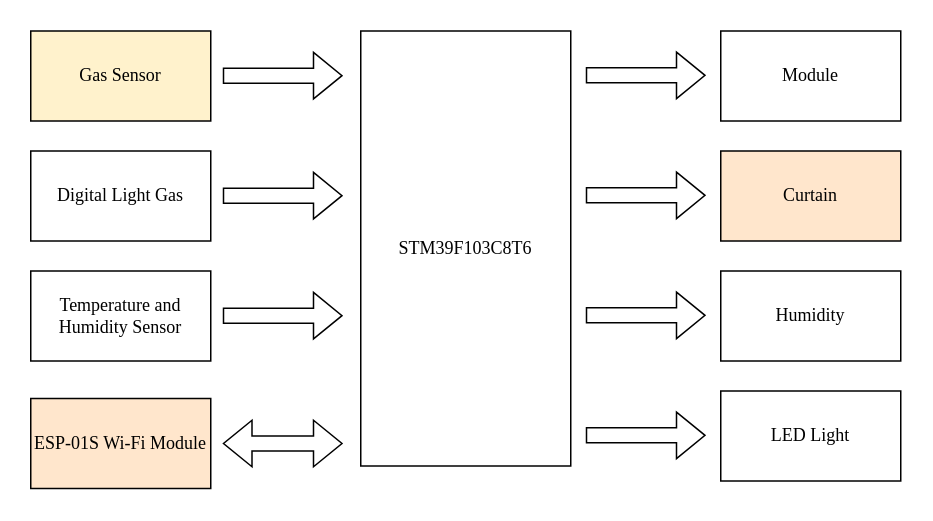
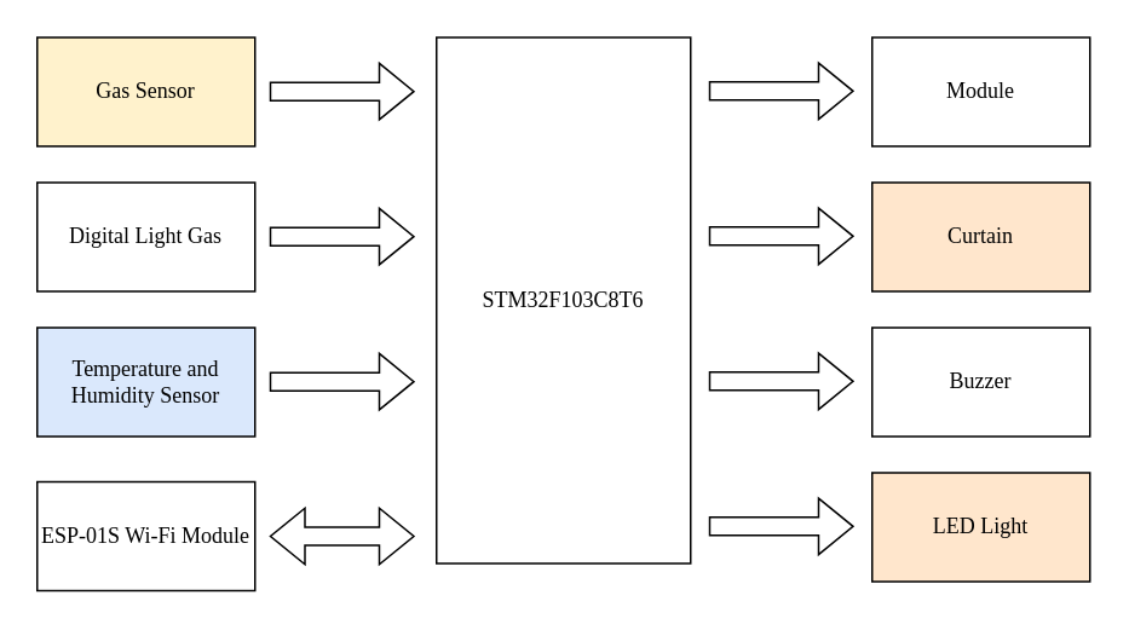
  <mxCell id="0" />
  <mxCell id="1" parent="0" />
- <mxCell id="2" value="&lt;div&gt;&lt;font face=&quot;Times New Roman&quot;&gt;STM39F103C8T6&lt;/font&gt;&lt;/div&gt;" style="rounded=0;whiteSpace=wrap;html=1;" parent="1" vertex="1"><mxGeometry x="240" y="20" width="140" height="290" as="geometry" /></mxCell>
+ <mxCell id="2" value="&lt;div&gt;&lt;font face=&quot;Times New Roman&quot;&gt;STM32F103C8T6&lt;/font&gt;&lt;/div&gt;" style="rounded=0;whiteSpace=wrap;html=1;" parent="1" vertex="1"><mxGeometry x="240" y="20" width="140" height="290" as="geometry" /></mxCell>
  <mxCell id="3" value="&lt;font face=&quot;Times New Roman&quot;&gt;&lt;span lang=&quot;en&quot; class=&quot;ILfuVd&quot;&gt;&lt;span class=&quot;hgKElc&quot;&gt;Gas Sensor&lt;/span&gt;&lt;/span&gt;&lt;/font&gt;" style="rounded=0;whiteSpace=wrap;html=1;fillColor=#fff2cc;" parent="1" vertex="1"><mxGeometry x="20" y="20" width="120" height="60" as="geometry" /></mxCell>
  <mxCell id="4" value="&lt;font face=&quot;Times New Roman&quot;&gt;&lt;span lang=&quot;en&quot; class=&quot;NA6bn BxUVEf ILfuVd&quot;&gt;&lt;span class=&quot;hgKElc&quot;&gt;Digital Light Gas&lt;/span&gt;&lt;/span&gt;&lt;/font&gt;" style="rounded=0;whiteSpace=wrap;html=1;" parent="1" vertex="1"><mxGeometry x="20" y="100" width="120" height="60" as="geometry" /></mxCell>
- <mxCell id="5" value="&lt;font face=&quot;Times New Roman&quot;&gt;ESP-01S Wi-Fi Module&lt;br&gt;&lt;/font&gt;" style="rounded=0;whiteSpace=wrap;html=1;fillColor=#ffe6cc;" parent="1" vertex="1"><mxGeometry x="20" y="265" width="120" height="60" as="geometry" /></mxCell>
+ <mxCell id="5" value="&lt;font face=&quot;Times New Roman&quot;&gt;ESP-01S Wi-Fi Module&lt;br&gt;&lt;/font&gt;" style="rounded=0;whiteSpace=wrap;html=1;" parent="1" vertex="1"><mxGeometry x="20" y="265" width="120" height="60" as="geometry" /></mxCell>
  <mxCell id="6" value="" style="shape=flexArrow;endArrow=classic;html=1;rounded=0;" parent="1" edge="1"><mxGeometry width="50" height="50" relative="1" as="geometry"><mxPoint x="148" y="49.76" as="sourcePoint" /><mxPoint x="228" y="49.76" as="targetPoint" /></mxGeometry></mxCell>
  <mxCell id="7" value="" style="shape=flexArrow;endArrow=classic;html=1;rounded=0;" parent="1" edge="1"><mxGeometry width="50" height="50" relative="1" as="geometry"><mxPoint x="148" y="129.76" as="sourcePoint" /><mxPoint x="228" y="129.76" as="targetPoint" /></mxGeometry></mxCell>
  <mxCell id="8" value="" style="shape=flexArrow;endArrow=classic;startArrow=classic;html=1;rounded=0;" parent="1" edge="1"><mxGeometry width="100" height="100" relative="1" as="geometry"><mxPoint x="148" y="295" as="sourcePoint" /><mxPoint x="228" y="295" as="targetPoint" /></mxGeometry></mxCell>
  <mxCell id="9" value="&lt;font face=&quot;Times New Roman&quot;&gt;Module&lt;/font&gt;" style="rounded=0;whiteSpace=wrap;html=1;" parent="1" vertex="1"><mxGeometry x="480" y="20" width="120" height="60" as="geometry" /></mxCell>
  <mxCell id="10" value="" style="shape=flexArrow;endArrow=classic;html=1;rounded=0;" parent="1" edge="1"><mxGeometry width="50" height="50" relative="1" as="geometry"><mxPoint x="390" y="49.58" as="sourcePoint" /><mxPoint x="470" y="49.58" as="targetPoint" /></mxGeometry></mxCell>
  <mxCell id="11" value="" style="shape=flexArrow;endArrow=classic;html=1;rounded=0;" parent="1" edge="1"><mxGeometry width="50" height="50" relative="1" as="geometry"><mxPoint x="390" y="129.58" as="sourcePoint" /><mxPoint x="470" y="129.58" as="targetPoint" /></mxGeometry></mxCell>
  <mxCell id="12" value="&lt;font face=&quot;Times New Roman&quot;&gt;Curtain&lt;/font&gt;" style="rounded=0;whiteSpace=wrap;html=1;fillColor=#ffe6cc;" parent="1" vertex="1"><mxGeometry x="480" y="100" width="120" height="60" as="geometry" /></mxCell>
  <mxCell id="13" value="" style="shape=flexArrow;endArrow=classic;html=1;rounded=0;" parent="1" edge="1"><mxGeometry width="50" height="50" relative="1" as="geometry"><mxPoint x="390" y="209.58" as="sourcePoint" /><mxPoint x="470" y="209.58" as="targetPoint" /></mxGeometry></mxCell>
- <mxCell id="14" value="&lt;font face=&quot;Times New Roman&quot;&gt;Humidity&lt;/font&gt;" style="rounded=0;whiteSpace=wrap;html=1;" parent="1" vertex="1"><mxGeometry x="480" y="180" width="120" height="60" as="geometry" /></mxCell>
+ <mxCell id="14" value="&lt;font face=&quot;Times New Roman&quot;&gt;Buzzer&lt;/font&gt;" style="rounded=0;whiteSpace=wrap;html=1;" parent="1" vertex="1"><mxGeometry x="480" y="180" width="120" height="60" as="geometry" /></mxCell>
  <mxCell id="15" value="" style="shape=flexArrow;endArrow=classic;html=1;rounded=0;" parent="1" edge="1"><mxGeometry width="50" height="50" relative="1" as="geometry"><mxPoint x="390" y="289.58" as="sourcePoint" /><mxPoint x="470" y="289.58" as="targetPoint" /></mxGeometry></mxCell>
- <mxCell id="16" value="&lt;font face=&quot;Times New Roman&quot;&gt;LED Light&lt;/font&gt;" style="rounded=0;whiteSpace=wrap;html=1;" parent="1" vertex="1"><mxGeometry x="480" y="260" width="120" height="60" as="geometry" /></mxCell>
- <mxCell id="17" value="&lt;div class=&quot;YNk70c EjQTId&quot;&gt;&lt;div class=&quot;Kevs9 SLPe5b&quot;&gt;&lt;div&gt;&lt;/div&gt;&lt;/div&gt;&lt;/div&gt;&lt;div role=&quot;main&quot; id=&quot;center_col&quot; class=&quot;s6JM6d ufC5Cb&quot;&gt;&lt;div id=&quot;res&quot; class=&quot;eqAnXb&quot;&gt;&lt;div id=&quot;topstuff&quot;&gt;&lt;/div&gt;&lt;div id=&quot;search&quot;&gt;&lt;div data-ved=&quot;2ahUKEwinz93QgbWNAxVMxjgGHVEjJv0QGnoECAIQCg&quot; data-hveid=&quot;CAIQCg&quot;&gt;&lt;div id=&quot;rso&quot; data-async-context=&quot;query:what%20sensor%20is%20DHT11&quot; class=&quot;dURPMd&quot;&gt;&lt;div class=&quot;MjjYud&quot;&gt;&lt;/div&gt;&lt;div class=&quot;ULSxyf&quot;&gt;&lt;div class=&quot;MjjYud&quot;&gt;&lt;div data-ved=&quot;2ahUKEwinz93QgbWNAxVMxjgGHVEjJv0QjDYoAHoECBgQAA&quot; data-hveid=&quot;CBgQAA&quot; lang=&quot;zh-SG&quot; class=&quot;wHYlTd Ww4FFb vt6azd wF4fFd JnwWd g-blk&quot;&gt;&lt;div class=&quot;dG2XIf XzTjhb&quot;&gt;&lt;div class=&quot;c2xzTb&quot;&gt;&lt;div&gt;&lt;div&gt;&lt;div class=&quot;xpdopen&quot;&gt;&lt;div class=&quot;ifM9O&quot;&gt;&lt;/div&gt;&lt;/div&gt;&lt;/div&gt;&lt;/div&gt;&lt;/div&gt;&lt;/div&gt;&lt;/div&gt;&lt;/div&gt;&lt;/div&gt;&lt;/div&gt;&lt;/div&gt;&lt;/div&gt;&lt;/div&gt;&lt;/div&gt;&lt;div data-tts-text=&quot;digital temperature and humidity sensor&quot; data-tts=&quot;answers&quot; class=&quot;Z0LcW AZCkJd d2J77b t2b5Cf&quot;&gt;&lt;div class=&quot;IZ6rdc&quot;&gt;&lt;font face=&quot;Times New Roman&quot;&gt;Temperature and Humidity Sensor&lt;/font&gt;&lt;/div&gt;&lt;/div&gt;" style="rounded=0;whiteSpace=wrap;html=1;" parent="1" vertex="1"><mxGeometry x="20" y="180" width="120" height="60" as="geometry" /></mxCell>
+ <mxCell id="16" value="&lt;font face=&quot;Times New Roman&quot;&gt;LED Light&lt;/font&gt;" style="rounded=0;whiteSpace=wrap;html=1;fillColor=#ffe6cc;" parent="1" vertex="1"><mxGeometry x="480" y="260" width="120" height="60" as="geometry" /></mxCell>
+ <mxCell id="17" value="&lt;div class=&quot;YNk70c EjQTId&quot;&gt;&lt;div class=&quot;Kevs9 SLPe5b&quot;&gt;&lt;div&gt;&lt;/div&gt;&lt;/div&gt;&lt;/div&gt;&lt;div role=&quot;main&quot; id=&quot;center_col&quot; class=&quot;s6JM6d ufC5Cb&quot;&gt;&lt;div id=&quot;res&quot; class=&quot;eqAnXb&quot;&gt;&lt;div id=&quot;topstuff&quot;&gt;&lt;/div&gt;&lt;div id=&quot;search&quot;&gt;&lt;div data-ved=&quot;2ahUKEwinz93QgbWNAxVMxjgGHVEjJv0QGnoECAIQCg&quot; data-hveid=&quot;CAIQCg&quot;&gt;&lt;div id=&quot;rso&quot; data-async-context=&quot;query:what%20sensor%20is%20DHT11&quot; class=&quot;dURPMd&quot;&gt;&lt;div class=&quot;MjjYud&quot;&gt;&lt;/div&gt;&lt;div class=&quot;ULSxyf&quot;&gt;&lt;div class=&quot;MjjYud&quot;&gt;&lt;div data-ved=&quot;2ahUKEwinz93QgbWNAxVMxjgGHVEjJv0QjDYoAHoECBgQAA&quot; data-hveid=&quot;CBgQAA&quot; lang=&quot;zh-SG&quot; class=&quot;wHYlTd Ww4FFb vt6azd wF4fFd JnwWd g-blk&quot;&gt;&lt;div class=&quot;dG2XIf XzTjhb&quot;&gt;&lt;div class=&quot;c2xzTb&quot;&gt;&lt;div&gt;&lt;div&gt;&lt;div class=&quot;xpdopen&quot;&gt;&lt;div class=&quot;ifM9O&quot;&gt;&lt;/div&gt;&lt;/div&gt;&lt;/div&gt;&lt;/div&gt;&lt;/div&gt;&lt;/div&gt;&lt;/div&gt;&lt;/div&gt;&lt;/div&gt;&lt;/div&gt;&lt;/div&gt;&lt;/div&gt;&lt;/div&gt;&lt;/div&gt;&lt;div data-tts-text=&quot;digital temperature and humidity sensor&quot; data-tts=&quot;answers&quot; class=&quot;Z0LcW AZCkJd d2J77b t2b5Cf&quot;&gt;&lt;div class=&quot;IZ6rdc&quot;&gt;&lt;font face=&quot;Times New Roman&quot;&gt;Temperature and Humidity Sensor&lt;/font&gt;&lt;/div&gt;&lt;/div&gt;" style="rounded=0;whiteSpace=wrap;html=1;fillColor=#dae8fc;" parent="1" vertex="1"><mxGeometry x="20" y="180" width="120" height="60" as="geometry" /></mxCell>
  <mxCell id="18" value="" style="shape=flexArrow;endArrow=classic;html=1;rounded=0;" parent="1" edge="1"><mxGeometry width="50" height="50" relative="1" as="geometry"><mxPoint x="148" y="209.76" as="sourcePoint" /><mxPoint x="228" y="209.76" as="targetPoint" /></mxGeometry></mxCell>
